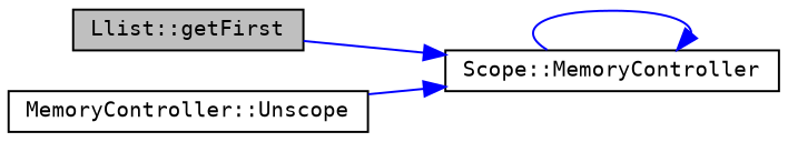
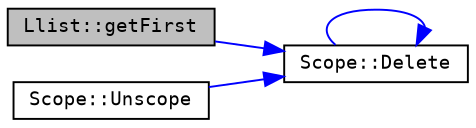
  digraph {
    fontname="DejaVu Sans Mono"
    rankdir=RL
    node [color=black fillcolor=white fontname="DejaVu Sans Mono" fontsize=10 shape=record style=filled]
    edge [color=blue dir=back fontname="DejaVu Sans Mono" fontsize=10 labelfontname=Helvetica labelfontsize=10 style=solid]
    n1 [fillcolor=grey75 fontcolor=black height=0.2 label="Llist::getFirst" width=0.4]
-   n2 [height=0.2 label="Scope::MemoryController" width=0.4]
-   n3 [height=0.2 label="MemoryController::Unscope" width=0.4]
+   n2 [height=0.2 label="Scope::Delete" width=0.4]
+   n3 [height=0.2 label="Scope::Unscope" width=0.4]
    n2 -> n1
    n2 -> n2
    n2 -> n3
  }
